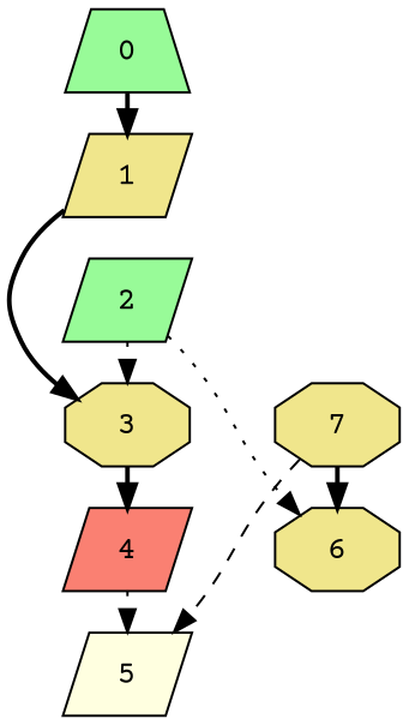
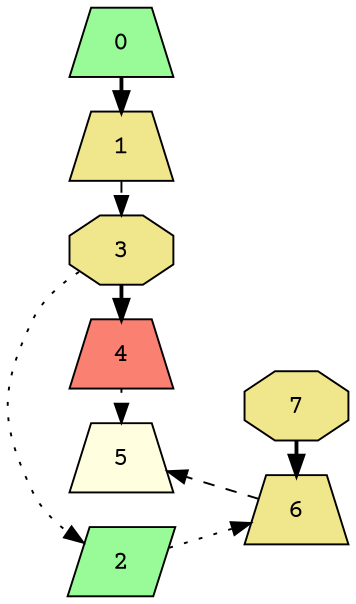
  digraph {
    fontname="Courier Prime"
    rankdir=LR
    splines=true
    node [fillcolor=khaki fontname="Courier Prime" shape=trapezium style=filled]
    edge [fontname="Courier Prime" style=bold]
    n1 [fillcolor=palegreen label=0]
-   n2 [label=1 shape=parallelogram]
+   n2 [label=1]
    n3 [fillcolor=palegreen label=2 shape=parallelogram]
    n4 [label=3 shape=octagon]
-   n5 [fillcolor=salmon label=4 shape=parallelogram]
-   n6 [fillcolor=lightyellow label=5 shape=parallelogram]
-   n7 [label=6 shape=octagon]
+   n5 [fillcolor=salmon label=4]
+   n6 [fillcolor=lightyellow label=5]
+   n7 [label=6]
    n8 [label=7 shape=octagon]
    subgraph sub_1 {
      rank=same
      n1
      n2
      n3
      n4
      n5
      n6
    }
    subgraph sub_2 {
      rank=same
      n7
      n8
    }
    n1 -> n2
-   n2 -> n4
-   n3 -> n4 [style=dotted]
+   n2 -> n4 [style=dashed]
+   n4 -> n3 [style=dotted]
    n3 -> n7 [style=dotted]
    n4 -> n5
    n5 -> n6 [style=dotted]
-   n8 -> n6 [style=dashed]
+   n7 -> n6 [style=dashed]
    n8 -> n7
  }
